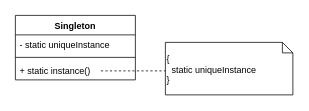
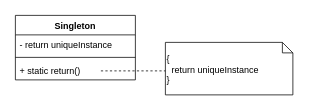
  <mxCell id="0" />
  <mxCell id="1" parent="0" />
- <mxCell id="2" value="&lt;div&gt;&lt;br&gt;&lt;/div&gt;&lt;div&gt;{&lt;/div&gt;&lt;div&gt;&amp;nbsp; static uniqueInstance&lt;/div&gt;&lt;div&gt;}&lt;br&gt;&lt;/div&gt;" style="shape=note;whiteSpace=wrap;html=1;size=14;verticalAlign=top;align=left;spacingTop=-6;" parent="1" vertex="1"><mxGeometry x="220" y="56" width="170" height="70" as="geometry" /></mxCell>
+ <mxCell id="2" value="&lt;div&gt;&lt;br&gt;&lt;/div&gt;&lt;div&gt;{&lt;/div&gt;&lt;div&gt;&amp;nbsp; return uniqueInstance&lt;/div&gt;&lt;div&gt;}&lt;br&gt;&lt;/div&gt;" style="shape=note;whiteSpace=wrap;html=1;size=14;verticalAlign=top;align=left;spacingTop=-6;" parent="1" vertex="1"><mxGeometry x="220" y="56" width="170" height="70" as="geometry" /></mxCell>
  <mxCell id="3" value="Singleton" style="swimlane;fontStyle=1;align=center;verticalAlign=top;childLayout=stackLayout;horizontal=1;startSize=26;horizontalStack=0;resizeParent=1;resizeParentMax=0;resizeLast=0;collapsible=1;marginBottom=0;" vertex="1" parent="1"><mxGeometry x="20" y="20" width="160" height="86" as="geometry" /></mxCell>
- <mxCell id="4" value="- static uniqueInstance" style="text;strokeColor=none;fillColor=none;align=left;verticalAlign=top;spacingLeft=4;spacingRight=4;overflow=hidden;rotatable=0;points=[[0,0.5],[1,0.5]];portConstraint=eastwest;" vertex="1" parent="3"><mxGeometry y="26" width="160" height="26" as="geometry" /></mxCell>
+ <mxCell id="4" value="- return uniqueInstance" style="text;strokeColor=none;fillColor=none;align=left;verticalAlign=top;spacingLeft=4;spacingRight=4;overflow=hidden;rotatable=0;points=[[0,0.5],[1,0.5]];portConstraint=eastwest;" vertex="1" parent="3"><mxGeometry y="26" width="160" height="26" as="geometry" /></mxCell>
  <mxCell id="5" value="" style="line;strokeWidth=1;fillColor=none;align=left;verticalAlign=middle;spacingTop=-1;spacingLeft=3;spacingRight=3;rotatable=0;labelPosition=right;points=[];portConstraint=eastwest;" vertex="1" parent="3"><mxGeometry y="52" width="160" height="8" as="geometry" /></mxCell>
- <mxCell id="6" value="+ static instance()" style="text;strokeColor=none;fillColor=none;align=left;verticalAlign=top;spacingLeft=4;spacingRight=4;overflow=hidden;rotatable=0;points=[[0,0.5],[1,0.5]];portConstraint=eastwest;" vertex="1" parent="3"><mxGeometry y="60" width="160" height="26" as="geometry" /></mxCell>
+ <mxCell id="6" value="+ static return()" style="text;strokeColor=none;fillColor=none;align=left;verticalAlign=top;spacingLeft=4;spacingRight=4;overflow=hidden;rotatable=0;points=[[0,0.5],[1,0.5]];portConstraint=eastwest;" vertex="1" parent="3"><mxGeometry y="60" width="160" height="26" as="geometry" /></mxCell>
  <mxCell id="7" value="" style="endArrow=none;dashed=1;html=1;" edge="1" parent="1"><mxGeometry width="50" height="50" relative="1" as="geometry"><mxPoint x="134" y="94" as="sourcePoint" /><mxPoint x="220" y="94" as="targetPoint" /></mxGeometry></mxCell>
